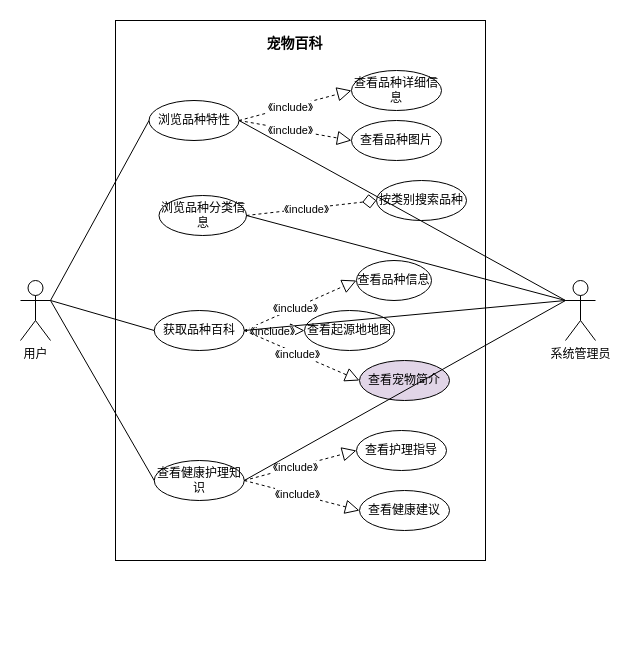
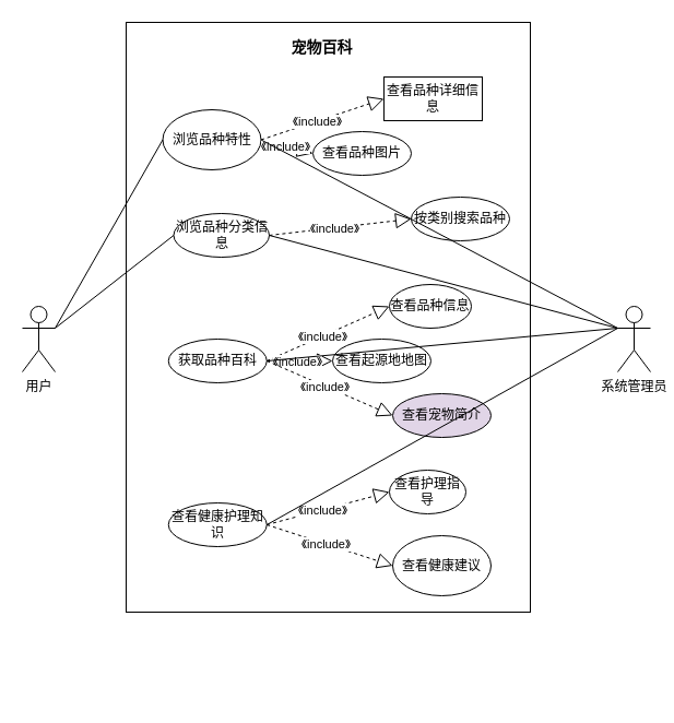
  <mxCell id="0" />
  <mxCell id="1" parent="0" />
  <mxCell id="2" value="" style="rounded=0;whiteSpace=wrap;html=1;" vertex="1" parent="1"><mxGeometry x="115" y="20" width="370" height="540" as="geometry" /></mxCell>
  <mxCell id="3" value="用户" style="shape=umlActor;verticalLabelPosition=bottom;verticalAlign=top;html=1;outlineConnect=0;" vertex="1" parent="1"><mxGeometry x="20" y="280" width="30" height="60" as="geometry" /></mxCell>
  <mxCell id="4" value="系统管理员" style="shape=umlActor;verticalLabelPosition=bottom;verticalAlign=top;html=1;outlineConnect=0;" vertex="1" parent="1"><mxGeometry x="565" y="280" width="30" height="60" as="geometry" /></mxCell>
  <mxCell id="5" value="&lt;font style=&quot;font-size: 14px;&quot;&gt;宠物百科&lt;/font&gt;" style="text;strokeColor=none;fillColor=none;html=1;fontSize=24;fontStyle=1;verticalAlign=middle;align=center;" vertex="1" parent="1"><mxGeometry x="243.75" y="20" width="100" height="40" as="geometry" /></mxCell>
- <mxCell id="6" value="浏览品种特性" style="ellipse;whiteSpace=wrap;html=1;" vertex="1" parent="1"><mxGeometry x="148.5" y="100" width="90" height="40" as="geometry" /></mxCell>
+ <mxCell id="6" value="浏览品种特性" style="ellipse;whiteSpace=wrap;html=1;" vertex="1" parent="1"><mxGeometry x="148.5" y="100" width="90" height="55" as="geometry" /></mxCell>
  <mxCell id="7" value="浏览品种分类信息" style="ellipse;whiteSpace=wrap;html=1;" vertex="1" parent="1"><mxGeometry x="158.5" y="195" width="87.5" height="40" as="geometry" /></mxCell>
  <mxCell id="8" value="获取品种百科" style="ellipse;whiteSpace=wrap;html=1;" vertex="1" parent="1"><mxGeometry x="153.75" y="310" width="90" height="40" as="geometry" /></mxCell>
  <mxCell id="9" value="查看健康护理知识" style="ellipse;whiteSpace=wrap;html=1;" vertex="1" parent="1"><mxGeometry x="153.75" y="460" width="90" height="40" as="geometry" /></mxCell>
  <mxCell id="10" value="" style="endArrow=none;html=1;rounded=0;exitX=1;exitY=0.333;exitDx=0;exitDy=0;exitPerimeter=0;entryX=0;entryY=0.5;entryDx=0;entryDy=0;" edge="1" parent="1" source="3" target="6"><mxGeometry width="50" height="50" relative="1" as="geometry"><mxPoint x="175" y="380" as="sourcePoint" /><mxPoint x="225" y="330" as="targetPoint" /></mxGeometry></mxCell>
- <mxCell id="12" value="" style="endArrow=none;html=1;rounded=0;entryX=0;entryY=0.5;entryDx=0;entryDy=0;exitX=1;exitY=0.333;exitDx=0;exitDy=0;exitPerimeter=0;" edge="1" parent="1" target="8" source="3"><mxGeometry width="50" height="50" relative="1" as="geometry"><mxPoint x="35" y="340" as="sourcePoint" /><mxPoint x="166" y="110" as="targetPoint" /></mxGeometry></mxCell>
- <mxCell id="13" value="" style="endArrow=none;html=1;rounded=0;entryX=0;entryY=0.5;entryDx=0;entryDy=0;exitX=1;exitY=0.333;exitDx=0;exitDy=0;exitPerimeter=0;" edge="1" parent="1" source="3" target="9"><mxGeometry width="50" height="50" relative="1" as="geometry"><mxPoint x="45" y="350" as="sourcePoint" /><mxPoint x="165" y="180" as="targetPoint" /></mxGeometry></mxCell>
- <mxCell id="14" value="查看品种详细信息" style="ellipse;whiteSpace=wrap;html=1;" vertex="1" parent="1"><mxGeometry x="351" y="70" width="90" height="40" as="geometry" /></mxCell>
+ <mxCell id="11" value="" style="endArrow=none;html=1;rounded=0;entryX=0;entryY=0.5;entryDx=0;entryDy=0;exitX=1;exitY=0.333;exitDx=0;exitDy=0;exitPerimeter=0;" edge="1" parent="1" target="7" source="3"><mxGeometry width="50" height="50" relative="1" as="geometry"><mxPoint x="35" y="340" as="sourcePoint" /><mxPoint x="165" y="50" as="targetPoint" /></mxGeometry></mxCell>
+ <mxCell id="14" value="查看品种详细信息" style="whiteSpace=wrap;html=1;rounded=0;" vertex="1" parent="1"><mxGeometry x="351" y="70" width="90" height="40" as="geometry" /></mxCell>
  <mxCell id="15" value="" style="endArrow=block;dashed=1;endFill=0;endSize=12;html=1;rounded=0;entryX=0;entryY=0.5;entryDx=0;entryDy=0;exitX=1;exitY=0.5;exitDx=0;exitDy=0;" edge="1" parent="1" source="6" target="14"><mxGeometry width="160" relative="1" as="geometry"><mxPoint x="231" y="130" as="sourcePoint" /><mxPoint x="399" y="133.95" as="targetPoint" /></mxGeometry></mxCell>
  <mxCell id="16" value="《include》" style="edgeLabel;html=1;align=center;verticalAlign=middle;resizable=0;points=[];" vertex="1" connectable="0" parent="15"><mxGeometry x="-0.083" relative="1" as="geometry"><mxPoint as="offset" /></mxGeometry></mxCell>
  <mxCell id="17" style="edgeStyle=orthogonalEdgeStyle;rounded=0;orthogonalLoop=1;jettySize=auto;html=1;exitX=0.5;exitY=1;exitDx=0;exitDy=0;" edge="1" parent="1"><mxGeometry relative="1" as="geometry"><mxPoint x="308" y="640" as="sourcePoint" /><mxPoint x="308" y="640" as="targetPoint" /></mxGeometry></mxCell>
- <mxCell id="18" value="查看品种图片" style="ellipse;whiteSpace=wrap;html=1;" vertex="1" parent="1"><mxGeometry x="351" y="120" width="90" height="40" as="geometry" /></mxCell>
+ <mxCell id="18" value="查看品种图片" style="ellipse;whiteSpace=wrap;html=1;" vertex="1" parent="1"><mxGeometry x="286" y="120" width="90" height="40" as="geometry" /></mxCell>
  <mxCell id="19" value="" style="endArrow=block;dashed=1;endFill=0;endSize=12;html=1;rounded=0;entryX=0;entryY=0.5;entryDx=0;entryDy=0;exitX=1;exitY=0.5;exitDx=0;exitDy=0;" edge="1" parent="1" target="18" source="6"><mxGeometry width="160" relative="1" as="geometry"><mxPoint x="251" y="140" as="sourcePoint" /><mxPoint x="409" y="143.95" as="targetPoint" /></mxGeometry></mxCell>
  <mxCell id="20" value="《include》" style="edgeLabel;html=1;align=center;verticalAlign=middle;resizable=0;points=[];" vertex="1" connectable="0" parent="19"><mxGeometry x="-0.083" relative="1" as="geometry"><mxPoint as="offset" /></mxGeometry></mxCell>
  <mxCell id="21" value="按类别搜索品种" style="ellipse;whiteSpace=wrap;html=1;" vertex="1" parent="1"><mxGeometry x="376" y="180" width="90" height="40" as="geometry" /></mxCell>
- <mxCell id="22" value="" style="endArrow=diamond;dashed=1;endFill=0;endSize=12;html=1;rounded=0;entryX=0;entryY=0.5;entryDx=0;entryDy=0;exitX=1;exitY=0.5;exitDx=0;exitDy=0;" edge="1" parent="1" target="21" source="7"><mxGeometry width="160" relative="1" as="geometry"><mxPoint x="235" y="200" as="sourcePoint" /><mxPoint x="409" y="213.95" as="targetPoint" /></mxGeometry></mxCell>
+ <mxCell id="22" value="" style="endArrow=block;dashed=1;endFill=0;endSize=12;html=1;rounded=0;entryX=0;entryY=0.5;entryDx=0;entryDy=0;exitX=1;exitY=0.5;exitDx=0;exitDy=0;" edge="1" parent="1" target="21" source="7"><mxGeometry width="160" relative="1" as="geometry"><mxPoint x="235" y="200" as="sourcePoint" /><mxPoint x="409" y="213.95" as="targetPoint" /></mxGeometry></mxCell>
  <mxCell id="23" value="《include》" style="edgeLabel;html=1;align=center;verticalAlign=middle;resizable=0;points=[];" vertex="1" connectable="0" parent="22"><mxGeometry x="-0.083" relative="1" as="geometry"><mxPoint as="offset" /></mxGeometry></mxCell>
  <mxCell id="24" value="查看品种信息" style="ellipse;whiteSpace=wrap;html=1;" vertex="1" parent="1"><mxGeometry x="356" y="260" width="75" height="40" as="geometry" /></mxCell>
  <mxCell id="25" value="" style="endArrow=block;dashed=1;endFill=0;endSize=12;html=1;rounded=0;entryX=0;entryY=0.5;entryDx=0;entryDy=0;exitX=1;exitY=0.5;exitDx=0;exitDy=0;" edge="1" parent="1" target="24" source="8"><mxGeometry width="160" relative="1" as="geometry"><mxPoint x="233" y="260" as="sourcePoint" /><mxPoint x="356" y="280" as="targetPoint" /></mxGeometry></mxCell>
  <mxCell id="26" value="《include》" style="edgeLabel;html=1;align=center;verticalAlign=middle;resizable=0;points=[];" vertex="1" connectable="0" parent="25"><mxGeometry x="-0.083" relative="1" as="geometry"><mxPoint as="offset" /></mxGeometry></mxCell>
  <mxCell id="27" style="edgeStyle=orthogonalEdgeStyle;rounded=0;orthogonalLoop=1;jettySize=auto;html=1;exitX=0.5;exitY=1;exitDx=0;exitDy=0;" edge="1" parent="1" source="5" target="5"><mxGeometry relative="1" as="geometry" /></mxCell>
  <mxCell id="28" value="查看起源地地图" style="ellipse;whiteSpace=wrap;html=1;" vertex="1" parent="1"><mxGeometry x="304" y="310" width="90" height="40" as="geometry" /></mxCell>
  <mxCell id="29" value="" style="endArrow=block;dashed=1;endFill=0;endSize=12;html=1;rounded=0;entryX=0;entryY=0.5;entryDx=0;entryDy=0;exitX=1;exitY=0.5;exitDx=0;exitDy=0;" edge="1" parent="1" target="28" source="8"><mxGeometry width="160" relative="1" as="geometry"><mxPoint x="237.25" y="320" as="sourcePoint" /><mxPoint x="409.25" y="313.95" as="targetPoint" /></mxGeometry></mxCell>
  <mxCell id="30" value="《include》" style="edgeLabel;html=1;align=center;verticalAlign=middle;resizable=0;points=[];" vertex="1" connectable="0" parent="29"><mxGeometry x="-0.083" relative="1" as="geometry"><mxPoint as="offset" /></mxGeometry></mxCell>
  <mxCell id="31" value="查看宠物简介" style="ellipse;whiteSpace=wrap;html=1;fillColor=#e1d5e7;" vertex="1" parent="1"><mxGeometry x="359" y="360" width="90" height="40" as="geometry" /></mxCell>
  <mxCell id="32" value="" style="endArrow=block;dashed=1;endFill=0;endSize=12;html=1;rounded=0;entryX=0;entryY=0.5;entryDx=0;entryDy=0;exitX=1;exitY=0.5;exitDx=0;exitDy=0;" edge="1" parent="1" target="31" source="8"><mxGeometry width="160" relative="1" as="geometry"><mxPoint x="237.25" y="320" as="sourcePoint" /><mxPoint x="419.25" y="323.95" as="targetPoint" /></mxGeometry></mxCell>
  <mxCell id="33" value="《include》" style="edgeLabel;html=1;align=center;verticalAlign=middle;resizable=0;points=[];" vertex="1" connectable="0" parent="32"><mxGeometry x="-0.083" relative="1" as="geometry"><mxPoint as="offset" /></mxGeometry></mxCell>
- <mxCell id="34" value="查看护理指导" style="ellipse;whiteSpace=wrap;html=1;" vertex="1" parent="1"><mxGeometry x="356" y="430" width="90" height="40" as="geometry" /></mxCell>
+ <mxCell id="34" value="查看护理指导" style="ellipse;whiteSpace=wrap;html=1;" vertex="1" parent="1"><mxGeometry x="356" y="430" width="70" height="40" as="geometry" /></mxCell>
  <mxCell id="35" value="" style="endArrow=block;dashed=1;endFill=0;endSize=12;html=1;rounded=0;entryX=0;entryY=0.5;entryDx=0;entryDy=0;exitX=1;exitY=0.5;exitDx=0;exitDy=0;" edge="1" parent="1" target="34" source="9"><mxGeometry width="160" relative="1" as="geometry"><mxPoint x="244" y="490" as="sourcePoint" /><mxPoint x="356" y="440" as="targetPoint" /></mxGeometry></mxCell>
  <mxCell id="36" value="《include》" style="edgeLabel;html=1;align=center;verticalAlign=middle;resizable=0;points=[];" vertex="1" connectable="0" parent="35"><mxGeometry x="-0.083" relative="1" as="geometry"><mxPoint as="offset" /></mxGeometry></mxCell>
- <mxCell id="37" value="查看健康建议" style="ellipse;whiteSpace=wrap;html=1;" vertex="1" parent="1"><mxGeometry x="359" y="490" width="90" height="40" as="geometry" /></mxCell>
+ <mxCell id="37" value="查看健康建议" style="ellipse;whiteSpace=wrap;html=1;" vertex="1" parent="1"><mxGeometry x="359" y="490" width="90" height="55" as="geometry" /></mxCell>
  <mxCell id="38" value="" style="endArrow=block;dashed=1;endFill=0;endSize=12;html=1;rounded=0;entryX=0;entryY=0.5;entryDx=0;entryDy=0;exitX=1;exitY=0.5;exitDx=0;exitDy=0;" edge="1" parent="1" target="37" source="9"><mxGeometry width="160" relative="1" as="geometry"><mxPoint x="244" y="490" as="sourcePoint" /><mxPoint x="409.25" y="473.95" as="targetPoint" /></mxGeometry></mxCell>
  <mxCell id="39" value="《include》" style="edgeLabel;html=1;align=center;verticalAlign=middle;resizable=0;points=[];" vertex="1" connectable="0" parent="38"><mxGeometry x="-0.083" relative="1" as="geometry"><mxPoint as="offset" /></mxGeometry></mxCell>
  <mxCell id="40" value="" style="endArrow=none;html=1;rounded=0;entryX=1;entryY=0.5;entryDx=0;entryDy=0;exitX=0;exitY=0.333;exitDx=0;exitDy=0;exitPerimeter=0;" edge="1" parent="1" source="4" target="6"><mxGeometry width="50" height="50" relative="1" as="geometry"><mxPoint x="35" y="310" as="sourcePoint" /><mxPoint x="159" y="240" as="targetPoint" /></mxGeometry></mxCell>
  <mxCell id="41" value="" style="endArrow=none;html=1;rounded=0;entryX=1;entryY=0.5;entryDx=0;entryDy=0;" edge="1" parent="1" target="7"><mxGeometry width="50" height="50" relative="1" as="geometry"><mxPoint x="565" y="300" as="sourcePoint" /><mxPoint x="249" y="130" as="targetPoint" /></mxGeometry></mxCell>
  <mxCell id="42" value="" style="endArrow=none;html=1;rounded=0;entryX=1;entryY=0.5;entryDx=0;entryDy=0;" edge="1" parent="1" target="8"><mxGeometry width="50" height="50" relative="1" as="geometry"><mxPoint x="565" y="300" as="sourcePoint" /><mxPoint x="246" y="240" as="targetPoint" /></mxGeometry></mxCell>
  <mxCell id="43" value="" style="endArrow=none;html=1;rounded=0;entryX=1;entryY=0.5;entryDx=0;entryDy=0;" edge="1" parent="1" target="9"><mxGeometry width="50" height="50" relative="1" as="geometry"><mxPoint x="565" y="300" as="sourcePoint" /><mxPoint x="254" y="340" as="targetPoint" /></mxGeometry></mxCell>
